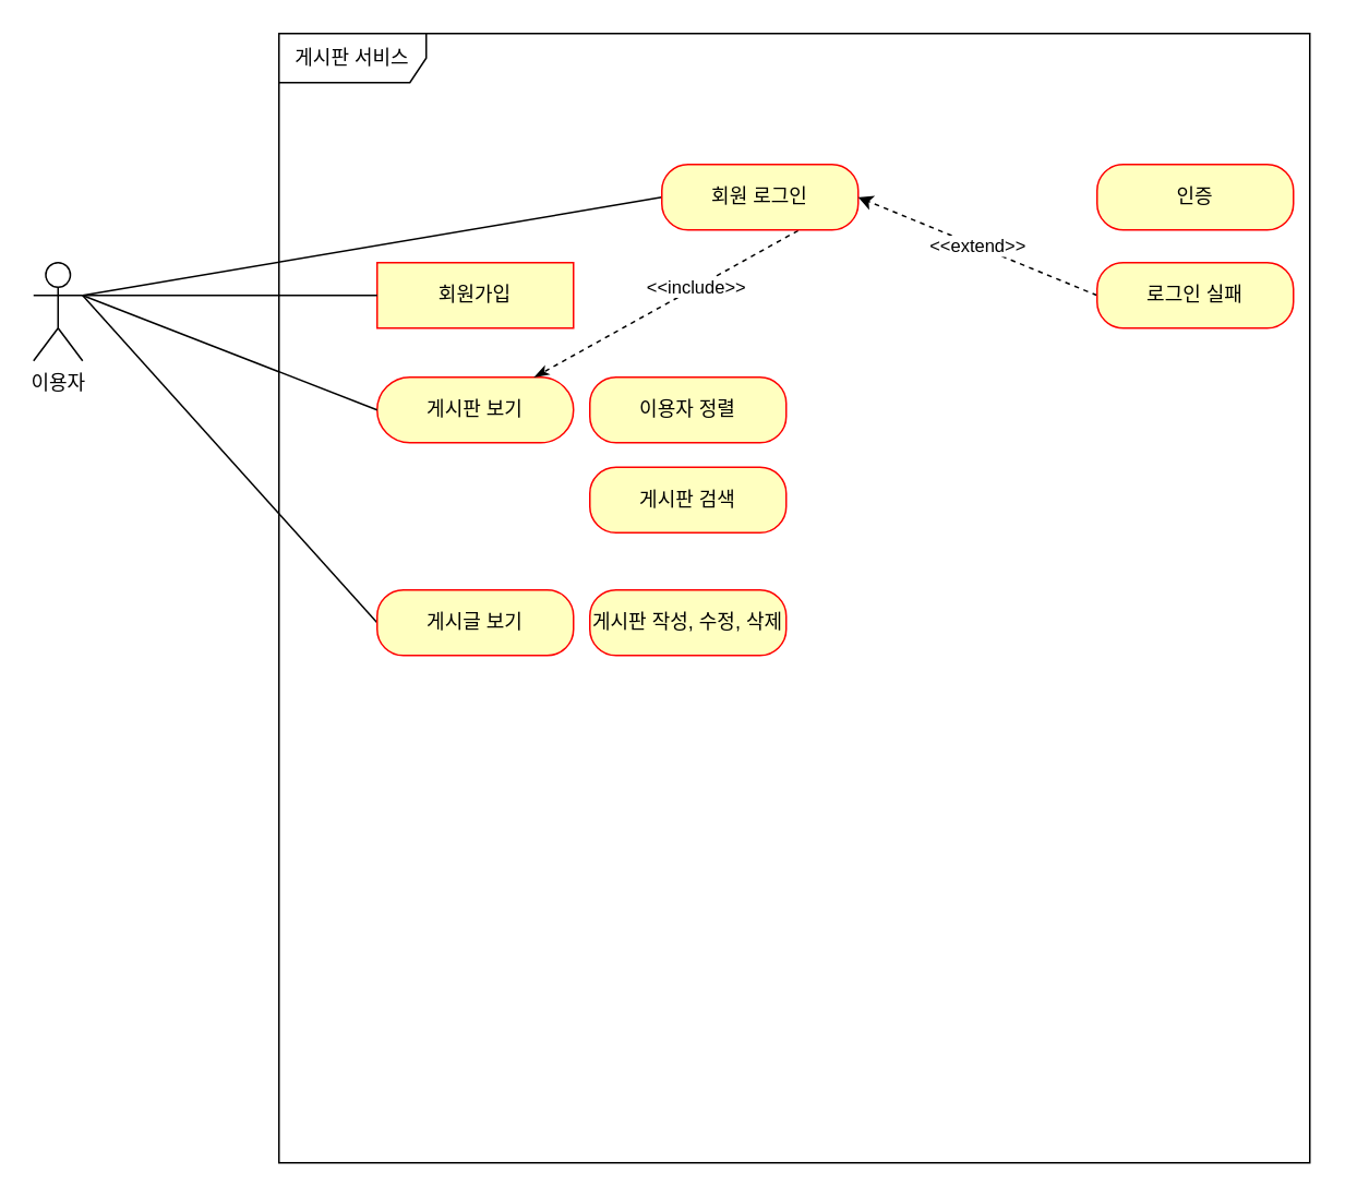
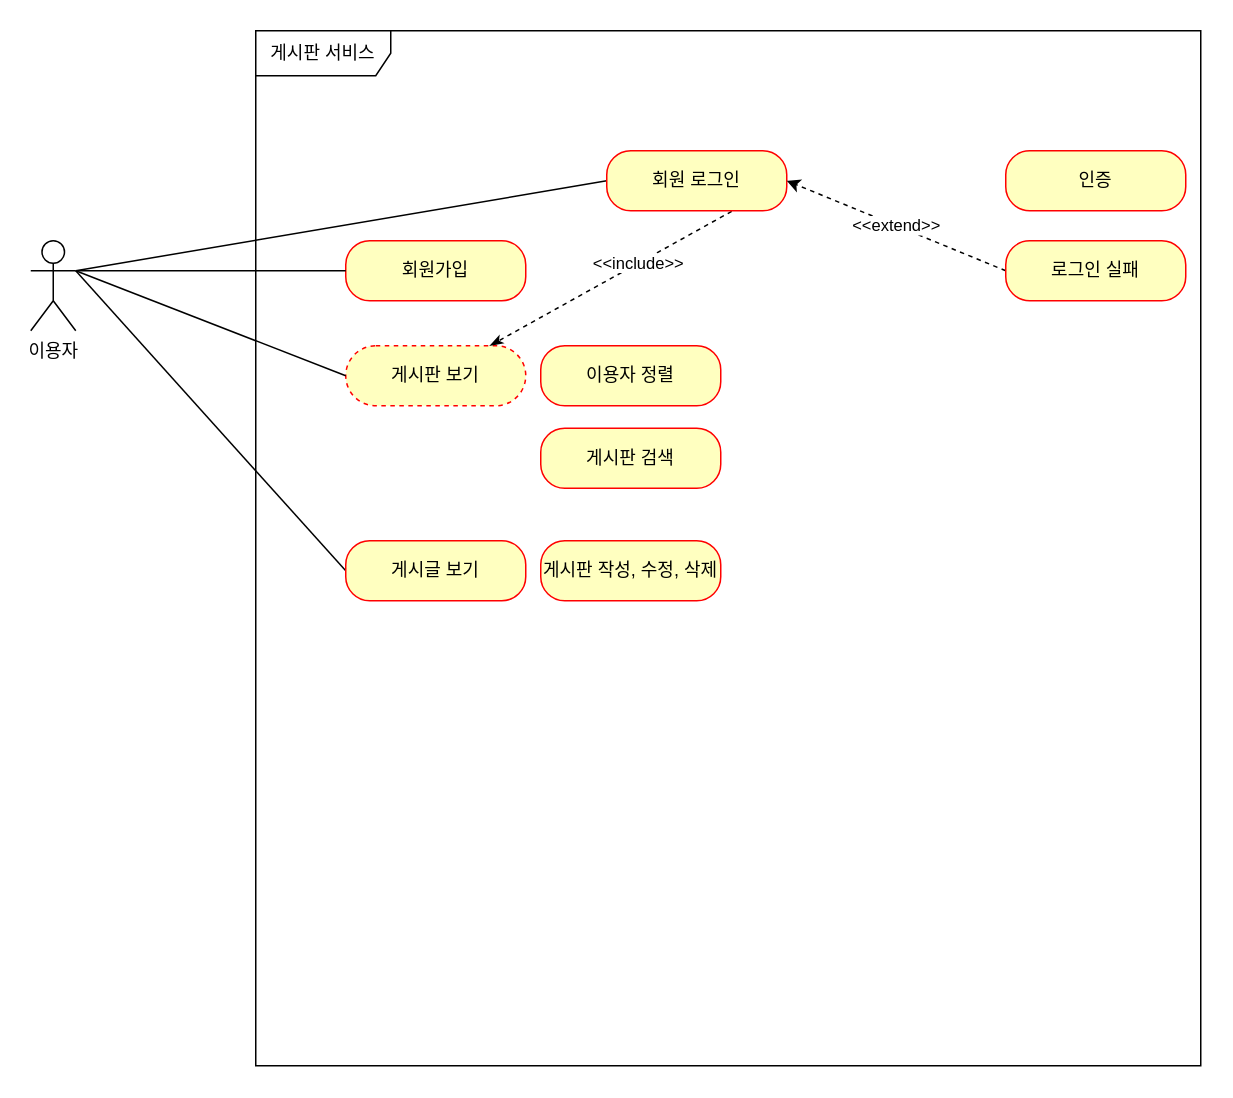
  <mxCell id="0" />
  <mxCell id="1" parent="0" />
  <mxCell id="2" value="이용자" style="shape=umlActor;verticalLabelPosition=bottom;verticalAlign=top;html=1;" vertex="1" parent="1"><mxGeometry x="20" y="160" width="30" height="60" as="geometry" /></mxCell>
  <mxCell id="3" value="게시판 서비스" style="shape=umlFrame;whiteSpace=wrap;html=1;pointerEvents=0;width=90;height=30;" vertex="1" parent="1"><mxGeometry x="170" y="20" width="630" height="690" as="geometry" /></mxCell>
- <mxCell id="4" value="회원가입" style="whiteSpace=wrap;html=1;arcSize=40;fontColor=#000000;fillColor=#ffffc0;strokeColor=#ff0000;rounded=0;" vertex="1" parent="1"><mxGeometry x="230" y="160" width="120" height="40" as="geometry" /></mxCell>
- <mxCell id="5" value="게시판 보기" style="rounded=1;whiteSpace=wrap;html=1;arcSize=50;fontColor=#000000;fillColor=#ffffc0;strokeColor=#ff0000;" vertex="1" parent="1"><mxGeometry x="230" y="230" width="120" height="40" as="geometry" /></mxCell>
+ <mxCell id="4" value="회원가입" style="rounded=1;whiteSpace=wrap;html=1;arcSize=40;fontColor=#000000;fillColor=#ffffc0;strokeColor=#ff0000;" vertex="1" parent="1"><mxGeometry x="230" y="160" width="120" height="40" as="geometry" /></mxCell>
+ <mxCell id="5" value="게시판 보기" style="rounded=1;whiteSpace=wrap;html=1;arcSize=50;fontColor=#000000;fillColor=#ffffc0;strokeColor=#ff0000;dashed=1;" vertex="1" parent="1"><mxGeometry x="230" y="230" width="120" height="40" as="geometry" /></mxCell>
  <mxCell id="6" style="rounded=0;orthogonalLoop=1;jettySize=auto;html=1;exitX=0;exitY=0.5;exitDx=0;exitDy=0;endArrow=none;endFill=0;" edge="1" parent="1" source="7"><mxGeometry relative="1" as="geometry"><mxPoint x="50" y="180" as="targetPoint" /></mxGeometry></mxCell>
  <mxCell id="7" value="게시글 보기" style="rounded=1;whiteSpace=wrap;html=1;arcSize=40;fontColor=#000000;fillColor=#ffffc0;strokeColor=#ff0000;" vertex="1" parent="1"><mxGeometry x="230" y="360" width="120" height="40" as="geometry" /></mxCell>
  <mxCell id="8" style="rounded=0;orthogonalLoop=1;jettySize=auto;html=1;exitX=0;exitY=0.5;exitDx=0;exitDy=0;endArrow=none;endFill=0;" edge="1" parent="1" source="10"><mxGeometry relative="1" as="geometry"><mxPoint x="50" y="180" as="targetPoint" /></mxGeometry></mxCell>
  <mxCell id="9" value="&amp;lt;&amp;lt;include&amp;gt;&amp;gt;" style="rounded=0;orthogonalLoop=1;jettySize=auto;html=1;exitX=1;exitY=0.5;exitDx=0;exitDy=0;endArrow=classicThin;endFill=1;dashed=1;" edge="1" parent="1" source="10" target="5"><mxGeometry relative="1" as="geometry" /></mxCell>
  <mxCell id="10" value="회원 로그인" style="rounded=1;whiteSpace=wrap;html=1;arcSize=40;fontColor=#000000;fillColor=#ffffc0;strokeColor=#ff0000;" vertex="1" parent="1"><mxGeometry x="404" y="100" width="120" height="40" as="geometry" /></mxCell>
  <mxCell id="11" value="인증" style="rounded=1;whiteSpace=wrap;html=1;arcSize=40;fontColor=#000000;fillColor=#ffffc0;strokeColor=#ff0000;" vertex="1" parent="1"><mxGeometry x="670" y="100" width="120" height="40" as="geometry" /></mxCell>
  <mxCell id="12" value="&amp;lt;&amp;lt;extend&amp;gt;&amp;gt;" style="rounded=0;orthogonalLoop=1;jettySize=auto;html=1;exitX=0;exitY=0.5;exitDx=0;exitDy=0;entryX=1;entryY=0.5;entryDx=0;entryDy=0;endArrow=classic;endFill=1;dashed=1;" edge="1" parent="1" source="13" target="10"><mxGeometry relative="1" as="geometry" /></mxCell>
  <mxCell id="13" value="로그인 실패" style="rounded=1;whiteSpace=wrap;html=1;arcSize=40;fontColor=#000000;fillColor=#ffffc0;strokeColor=#ff0000;" vertex="1" parent="1"><mxGeometry x="670" y="160" width="120" height="40" as="geometry" /></mxCell>
  <mxCell id="14" value="이용자 정렬" style="rounded=1;whiteSpace=wrap;html=1;arcSize=40;fontColor=#000000;fillColor=#ffffc0;strokeColor=#ff0000;" vertex="1" parent="1"><mxGeometry x="360" y="230" width="120" height="40" as="geometry" /></mxCell>
  <mxCell id="15" value="게시판 검색" style="rounded=1;whiteSpace=wrap;html=1;arcSize=40;fontColor=#000000;fillColor=#ffffc0;strokeColor=#ff0000;" vertex="1" parent="1"><mxGeometry x="360" y="285" width="120" height="40" as="geometry" /></mxCell>
  <mxCell id="16" value="게시판 작성, 수정, 삭제" style="rounded=1;whiteSpace=wrap;html=1;arcSize=40;fontColor=#000000;fillColor=#ffffc0;strokeColor=#ff0000;" vertex="1" parent="1"><mxGeometry x="360" y="360" width="120" height="40" as="geometry" /></mxCell>
  <mxCell id="17" style="edgeStyle=orthogonalEdgeStyle;rounded=0;orthogonalLoop=1;jettySize=auto;html=1;exitX=0;exitY=0.5;exitDx=0;exitDy=0;entryX=1;entryY=0.333;entryDx=0;entryDy=0;entryPerimeter=0;endArrow=none;endFill=0;" edge="1" parent="1" source="4" target="2"><mxGeometry relative="1" as="geometry" /></mxCell>
  <mxCell id="18" style="rounded=0;orthogonalLoop=1;jettySize=auto;html=1;exitX=0;exitY=0.5;exitDx=0;exitDy=0;entryX=1;entryY=0.333;entryDx=0;entryDy=0;entryPerimeter=0;endArrow=none;endFill=0;" edge="1" parent="1" source="5" target="2"><mxGeometry relative="1" as="geometry" /></mxCell>
